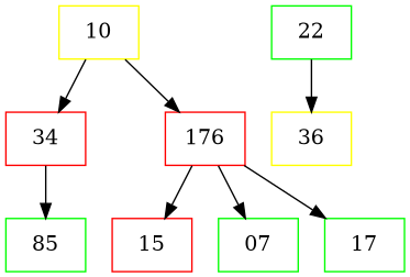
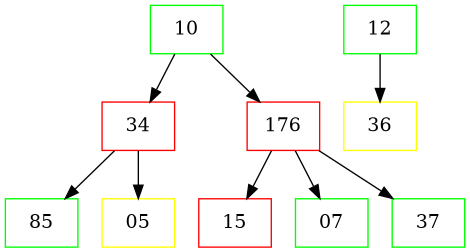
  digraph {
    node [color=green shape=box]
-   n1 [color=yellow label=10]
+   n1 [label=10]
    n2 [color=red label=34]
    n3 [color=red label=176]
    n4 [label=85]
+   n5 [color=yellow label=05]
    n6 [color=red label=15]
    n7 [label=07]
-   n8 [label=17]
-   n9 [label=22]
+   n8 [label=37]
+   n9 [label=12]
    n10 [color=yellow label=36]
    n1 -> n2
    n1 -> n3
    n2 -> n4
+   n2 -> n5
    n3 -> n6
    n3 -> n7
    n3 -> n8
    n9 -> n10
  }
